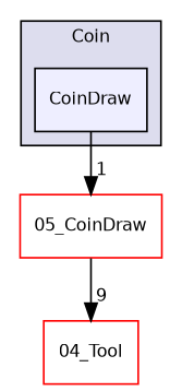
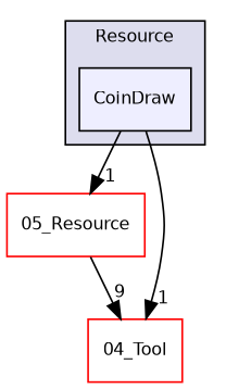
  digraph {
    compound=true
    node [fillcolor=white fontname=Helvetica fontsize=10 shape=box style=filled color=red]
    edge [headlabel=1 labeldistance=1.5 labelfontname=Helvetica labelfontsize=10]
    n1 [fillcolor="#eeeeff" label=CoinDraw pencolor=black color=""]
-   n2 [label="05_CoinDraw"]
+   n2 [label="05_Resource"]
    n3 [label="04_Tool"]
    subgraph cluster_1 {
      bgcolor="#ddddee"
      fontname=Helvetica
      fontsize=10
-     label=Coin
+     label=Resource
      pencolor=black
      n1
    }
    n1 -> n2
+   n1 -> n3
    n2 -> n3 [headlabel=9]
  }
